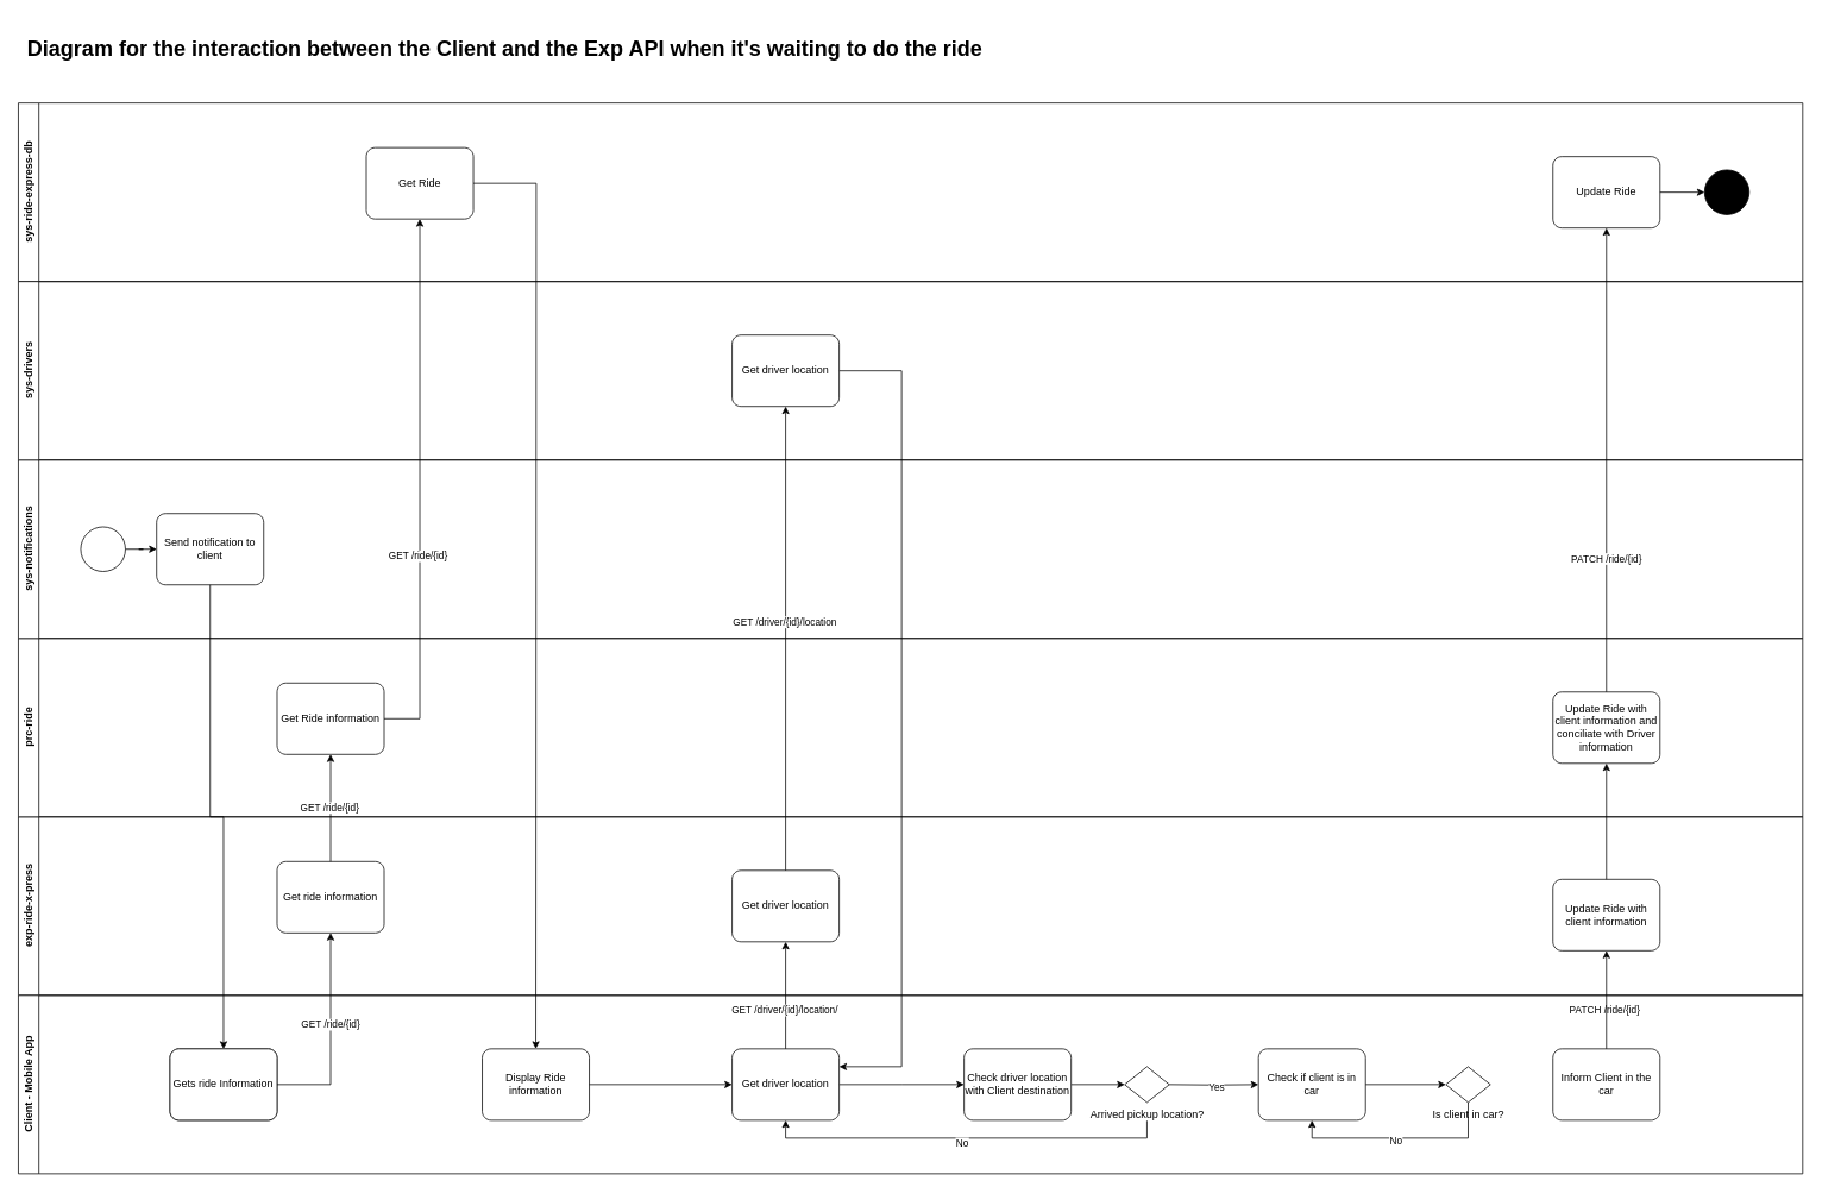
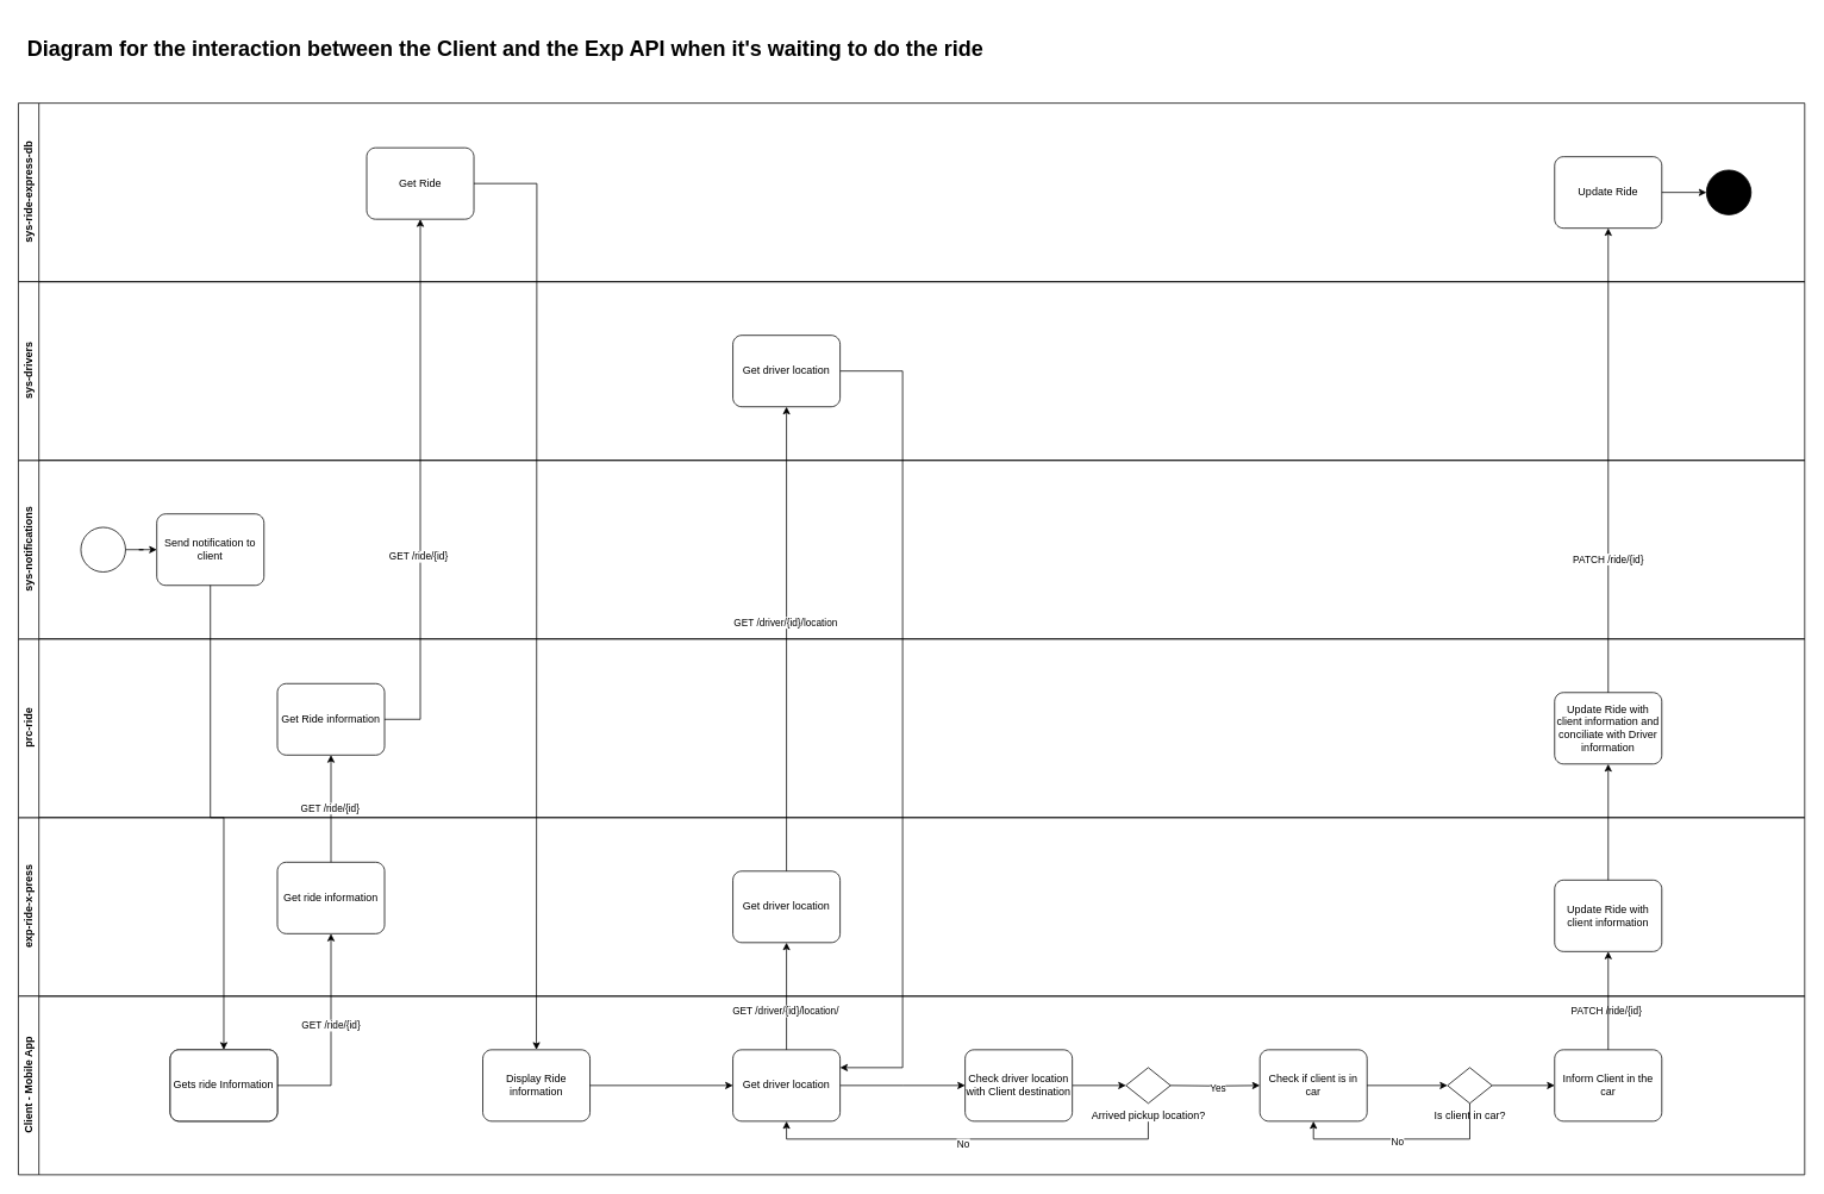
  <mxCell id="0" />
  <mxCell id="1" parent="0" />
  <mxCell id="2" value="exp-ride-x-press" style="swimlane;horizontal=0;whiteSpace=wrap;html=1;" parent="1" vertex="1"><mxGeometry y="915" width="2000" height="200" as="geometry" x="20" /></mxCell>
  <mxCell id="3" value="Client - Mobile App" style="swimlane;horizontal=0;whiteSpace=wrap;html=1;" parent="1" vertex="1"><mxGeometry y="1115" width="2000" height="200" as="geometry" x="20" /></mxCell>
  <mxCell id="4" value="Get Client Geo location" style="points=[[0.25,0,0],[0.5,0,0],[0.75,0,0],[1,0.25,0],[1,0.5,0],[1,0.75,0],[0.75,1,0],[0.5,1,0],[0.25,1,0],[0,0.75,0],[0,0.5,0],[0,0.25,0]];shape=mxgraph.bpmn.task;whiteSpace=wrap;rectStyle=rounded;size=10;html=1;container=1;expand=0;collapsible=0;taskMarker=abstract;" parent="3" vertex="1"><mxGeometry x="170" y="60" width="120" height="80" as="geometry" /></mxCell>
  <mxCell id="5" value="Display Ride information" style="points=[[0.25,0,0],[0.5,0,0],[0.75,0,0],[1,0.25,0],[1,0.5,0],[1,0.75,0],[0.75,1,0],[0.5,1,0],[0.25,1,0],[0,0.75,0],[0,0.5,0],[0,0.25,0]];shape=mxgraph.bpmn.task;whiteSpace=wrap;rectStyle=rounded;size=10;html=1;container=1;expand=0;collapsible=0;taskMarker=abstract;" parent="3" vertex="1"><mxGeometry x="520" y="60" width="120" height="80" as="geometry" /></mxCell>
  <mxCell id="6" style="edgeStyle=orthogonalEdgeStyle;rounded=0;orthogonalLoop=1;jettySize=auto;html=1;entryX=0.5;entryY=1;entryDx=0;entryDy=0;entryPerimeter=0;" parent="3" target="33" edge="1"><mxGeometry relative="1" as="geometry"><mxPoint x="1265" y="140" as="sourcePoint" /><mxPoint x="860" y="160" as="targetPoint" /><Array as="points"><mxPoint x="1265" y="160" /><mxPoint x="860" y="160" /></Array></mxGeometry></mxCell>
  <mxCell id="7" value="No" style="edgeLabel;html=1;align=center;verticalAlign=middle;resizable=0;points=[];" parent="6" vertex="1" connectable="0"><mxGeometry x="0.024" y="5" relative="1" as="geometry"><mxPoint as="offset" /></mxGeometry></mxCell>
  <mxCell id="8" value="prc-ride" style="swimlane;horizontal=0;whiteSpace=wrap;html=1;" parent="1" vertex="1"><mxGeometry y="715" width="2000" height="200" as="geometry" x="20" /></mxCell>
  <mxCell id="9" value="sys-notifications" style="swimlane;horizontal=0;whiteSpace=wrap;html=1;" parent="1" vertex="1"><mxGeometry y="515" width="2000" height="200" as="geometry" x="20" /></mxCell>
  <mxCell id="10" value="Send notification to client" style="points=[[0.25,0,0],[0.5,0,0],[0.75,0,0],[1,0.25,0],[1,0.5,0],[1,0.75,0],[0.75,1,0],[0.5,1,0],[0.25,1,0],[0,0.75,0],[0,0.5,0],[0,0.25,0]];shape=mxgraph.bpmn.task;whiteSpace=wrap;rectStyle=rounded;size=10;html=1;container=1;expand=0;collapsible=0;taskMarker=abstract;" parent="9" vertex="1"><mxGeometry x="155" y="60" width="120" height="80" as="geometry" /></mxCell>
  <mxCell id="11" value="" style="points=[[0.145,0.145,0],[0.5,0,0],[0.855,0.145,0],[1,0.5,0],[0.855,0.855,0],[0.5,1,0],[0.145,0.855,0],[0,0.5,0]];shape=mxgraph.bpmn.event;html=1;verticalLabelPosition=bottom;labelBackgroundColor=#ffffff;verticalAlign=top;align=center;perimeter=ellipsePerimeter;outlineConnect=0;aspect=fixed;outline=standard;symbol=general;" parent="9" vertex="1"><mxGeometry x="70" y="75" width="50" height="50" as="geometry" /></mxCell>
  <mxCell id="12" style="edgeStyle=orthogonalEdgeStyle;rounded=0;orthogonalLoop=1;jettySize=auto;html=1;entryX=0;entryY=0.5;entryDx=0;entryDy=0;entryPerimeter=0;" parent="9" source="11" target="10" edge="1"><mxGeometry relative="1" as="geometry" /></mxCell>
  <mxCell id="13" style="edgeStyle=orthogonalEdgeStyle;rounded=0;orthogonalLoop=1;jettySize=auto;html=1;" parent="1" edge="1"><mxGeometry relative="1" as="geometry"><mxPoint x="1970" y="820" as="sourcePoint" /><Array as="points"><mxPoint x="1970" y="460" /></Array></mxGeometry></mxCell>
  <mxCell id="14" value="sys-ride-express-db" style="swimlane;horizontal=0;whiteSpace=wrap;html=1;" parent="1" vertex="1"><mxGeometry y="115" width="2000" height="200" as="geometry" x="20" /></mxCell>
  <mxCell id="15" value="Get Ride" style="points=[[0.25,0,0],[0.5,0,0],[0.75,0,0],[1,0.25,0],[1,0.5,0],[1,0.75,0],[0.75,1,0],[0.5,1,0],[0.25,1,0],[0,0.75,0],[0,0.5,0],[0,0.25,0]];shape=mxgraph.bpmn.task;whiteSpace=wrap;rectStyle=rounded;size=10;html=1;container=1;expand=0;collapsible=0;taskMarker=abstract;" parent="14" vertex="1"><mxGeometry x="390" y="50" width="120" height="80" as="geometry" /></mxCell>
  <mxCell id="16" value="Update Ride" style="points=[[0.25,0,0],[0.5,0,0],[0.75,0,0],[1,0.25,0],[1,0.5,0],[1,0.75,0],[0.75,1,0],[0.5,1,0],[0.25,1,0],[0,0.75,0],[0,0.5,0],[0,0.25,0]];shape=mxgraph.bpmn.task;whiteSpace=wrap;rectStyle=rounded;size=10;html=1;container=1;expand=0;collapsible=0;taskMarker=abstract;" parent="14" vertex="1"><mxGeometry x="1720" y="60" width="120" height="80" as="geometry" /></mxCell>
  <mxCell id="17" value="" style="ellipse;whiteSpace=wrap;html=1;aspect=fixed;fillColor=#000000;" parent="14" vertex="1"><mxGeometry x="1890" y="75" width="50" height="50" as="geometry" /></mxCell>
  <mxCell id="18" style="edgeStyle=orthogonalEdgeStyle;rounded=0;orthogonalLoop=1;jettySize=auto;html=1;" parent="14" source="16" target="17" edge="1"><mxGeometry relative="1" as="geometry" /></mxCell>
  <mxCell id="19" value="Get ride information" style="points=[[0.25,0,0],[0.5,0,0],[0.75,0,0],[1,0.25,0],[1,0.5,0],[1,0.75,0],[0.75,1,0],[0.5,1,0],[0.25,1,0],[0,0.75,0],[0,0.5,0],[0,0.25,0]];shape=mxgraph.bpmn.task;whiteSpace=wrap;rectStyle=rounded;size=10;html=1;container=1;expand=0;collapsible=0;taskMarker=abstract;" parent="1" vertex="1"><mxGeometry x="310" y="965" width="120" height="80" as="geometry" /></mxCell>
  <mxCell id="20" value="Gets ride Information" style="points=[[0.25,0,0],[0.5,0,0],[0.75,0,0],[1,0.25,0],[1,0.5,0],[1,0.75,0],[0.75,1,0],[0.5,1,0],[0.25,1,0],[0,0.75,0],[0,0.5,0],[0,0.25,0]];shape=mxgraph.bpmn.task;whiteSpace=wrap;rectStyle=rounded;size=10;html=1;container=1;expand=0;collapsible=0;taskMarker=abstract;" parent="1" vertex="1"><mxGeometry x="190" y="1175" width="120" height="80" as="geometry" /></mxCell>
  <mxCell id="21" value="Get Ride information" style="points=[[0.25,0,0],[0.5,0,0],[0.75,0,0],[1,0.25,0],[1,0.5,0],[1,0.75,0],[0.75,1,0],[0.5,1,0],[0.25,1,0],[0,0.75,0],[0,0.5,0],[0,0.25,0]];shape=mxgraph.bpmn.task;whiteSpace=wrap;rectStyle=rounded;size=10;html=1;container=1;expand=0;collapsible=0;taskMarker=abstract;" parent="1" vertex="1"><mxGeometry x="310" y="765" width="120" height="80" as="geometry" /></mxCell>
  <mxCell id="22" style="edgeStyle=orthogonalEdgeStyle;rounded=0;orthogonalLoop=1;jettySize=auto;html=1;exitX=1;exitY=0.5;exitDx=0;exitDy=0;exitPerimeter=0;" parent="1" source="21" target="15" edge="1"><mxGeometry relative="1" as="geometry"><mxPoint x="910" y="765" as="sourcePoint" /></mxGeometry></mxCell>
  <mxCell id="23" value="GET /ride/{id}" style="edgeLabel;html=1;align=center;verticalAlign=middle;resizable=0;points=[];" parent="22" vertex="1" connectable="0"><mxGeometry x="-0.258" y="3" relative="1" as="geometry"><mxPoint as="offset" /></mxGeometry></mxCell>
  <mxCell id="24" style="edgeStyle=orthogonalEdgeStyle;rounded=0;orthogonalLoop=1;jettySize=auto;html=1;entryX=0.5;entryY=0;entryDx=0;entryDy=0;entryPerimeter=0;" parent="1" source="15" edge="1"><mxGeometry relative="1" as="geometry"><mxPoint x="600" y="1175" as="targetPoint" /></mxGeometry></mxCell>
  <mxCell id="25" style="edgeStyle=orthogonalEdgeStyle;rounded=0;orthogonalLoop=1;jettySize=auto;html=1;" parent="1" source="20" edge="1"><mxGeometry relative="1" as="geometry"><mxPoint x="370" y="1045" as="targetPoint" /><Array as="points"><mxPoint x="370" y="1215" /></Array></mxGeometry></mxCell>
  <mxCell id="26" value="GET /ride/{id}" style="edgeLabel;html=1;align=center;verticalAlign=middle;resizable=0;points=[];" parent="25" vertex="1" connectable="0"><mxGeometry x="0.113" y="1" relative="1" as="geometry"><mxPoint as="offset" /></mxGeometry></mxCell>
  <mxCell id="27" value="" style="edgeStyle=orthogonalEdgeStyle;rounded=0;orthogonalLoop=1;jettySize=auto;html=1;" parent="1" source="19" target="21" edge="1"><mxGeometry relative="1" as="geometry" /></mxCell>
  <mxCell id="28" value="GET /ride/{id}" style="edgeLabel;html=1;align=center;verticalAlign=middle;resizable=0;points=[];" parent="27" vertex="1" connectable="0"><mxGeometry x="0.013" y="2" relative="1" as="geometry"><mxPoint as="offset" /></mxGeometry></mxCell>
  <mxCell id="29" style="edgeStyle=orthogonalEdgeStyle;rounded=0;orthogonalLoop=1;jettySize=auto;html=1;" parent="1" source="10" target="20" edge="1"><mxGeometry relative="1" as="geometry" /></mxCell>
  <mxCell id="30" value="Get driver location" style="points=[[0.25,0,0],[0.5,0,0],[0.75,0,0],[1,0.25,0],[1,0.5,0],[1,0.75,0],[0.75,1,0],[0.5,1,0],[0.25,1,0],[0,0.75,0],[0,0.5,0],[0,0.25,0]];shape=mxgraph.bpmn.task;whiteSpace=wrap;rectStyle=rounded;size=10;html=1;container=1;expand=0;collapsible=0;taskMarker=abstract;" parent="1" vertex="1"><mxGeometry x="820" y="975" width="120" height="80" as="geometry" /></mxCell>
  <mxCell id="31" value="" style="edgeStyle=orthogonalEdgeStyle;rounded=0;orthogonalLoop=1;jettySize=auto;html=1;" parent="1" source="5" target="33" edge="1"><mxGeometry relative="1" as="geometry"><mxPoint x="720" y="1215" as="sourcePoint" /><mxPoint x="1190" y="835" as="targetPoint" /></mxGeometry></mxCell>
  <mxCell id="32" value="" style="edgeStyle=orthogonalEdgeStyle;rounded=0;orthogonalLoop=1;jettySize=auto;html=1;" parent="1" source="33" edge="1"><mxGeometry relative="1" as="geometry"><mxPoint x="1080" y="1215" as="targetPoint" /></mxGeometry></mxCell>
  <mxCell id="33" value="Get driver location" style="points=[[0.25,0,0],[0.5,0,0],[0.75,0,0],[1,0.25,0],[1,0.5,0],[1,0.75,0],[0.75,1,0],[0.5,1,0],[0.25,1,0],[0,0.75,0],[0,0.5,0],[0,0.25,0]];shape=mxgraph.bpmn.task;whiteSpace=wrap;rectStyle=rounded;size=10;html=1;container=1;expand=0;collapsible=0;taskMarker=abstract;" parent="1" vertex="1"><mxGeometry x="820" y="1175" width="120" height="80" as="geometry" /></mxCell>
  <mxCell id="34" style="edgeStyle=orthogonalEdgeStyle;rounded=0;orthogonalLoop=1;jettySize=auto;html=1;entryX=0.5;entryY=1;entryDx=0;entryDy=0;entryPerimeter=0;" parent="1" source="33" target="30" edge="1"><mxGeometry relative="1" as="geometry" /></mxCell>
  <mxCell id="35" value="GET /driver/{id}/location/" style="edgeLabel;html=1;align=center;verticalAlign=middle;resizable=0;points=[];" parent="34" vertex="1" connectable="0"><mxGeometry x="-0.267" y="2" relative="1" as="geometry"><mxPoint as="offset" /></mxGeometry></mxCell>
  <mxCell id="36" style="edgeStyle=orthogonalEdgeStyle;rounded=0;orthogonalLoop=1;jettySize=auto;html=1;" parent="1" source="30" target="60" edge="1"><mxGeometry relative="1" as="geometry" /></mxCell>
  <mxCell id="37" value="GET /driver/{id}/location" style="edgeLabel;html=1;align=center;verticalAlign=middle;resizable=0;points=[];" parent="36" vertex="1" connectable="0"><mxGeometry x="0.073" y="2" relative="1" as="geometry"><mxPoint as="offset" /></mxGeometry></mxCell>
  <mxCell id="38" style="edgeStyle=orthogonalEdgeStyle;rounded=0;orthogonalLoop=1;jettySize=auto;html=1;" parent="1" source="60" edge="1"><mxGeometry relative="1" as="geometry"><mxPoint x="940" y="1195" as="targetPoint" /><Array as="points"><mxPoint x="1010" y="415" /><mxPoint x="1010" y="1195" /></Array></mxGeometry></mxCell>
  <mxCell id="39" style="edgeStyle=orthogonalEdgeStyle;rounded=0;orthogonalLoop=1;jettySize=auto;html=1;" parent="1" source="40" target="41" edge="1"><mxGeometry relative="1" as="geometry" /></mxCell>
  <mxCell id="40" value="Check driver location with Client destination" style="points=[[0.25,0,0],[0.5,0,0],[0.75,0,0],[1,0.25,0],[1,0.5,0],[1,0.75,0],[0.75,1,0],[0.5,1,0],[0.25,1,0],[0,0.75,0],[0,0.5,0],[0,0.25,0]];shape=mxgraph.bpmn.task;whiteSpace=wrap;rectStyle=rounded;size=10;html=1;container=1;expand=0;collapsible=0;taskMarker=abstract;" parent="1" vertex="1"><mxGeometry x="1080" y="1175" width="120" height="80" as="geometry" /></mxCell>
  <mxCell id="41" value="Arrived pickup location?" style="points=[[0.25,0.25,0],[0.5,0,0],[0.75,0.25,0],[1,0.5,0],[0.75,0.75,0],[0.5,1,0],[0.25,0.75,0],[0,0.5,0]];shape=mxgraph.bpmn.gateway2;html=1;verticalLabelPosition=bottom;labelBackgroundColor=#ffffff;verticalAlign=top;align=center;perimeter=rhombusPerimeter;outlineConnect=0;outline=none;symbol=none;" parent="1" vertex="1"><mxGeometry x="1260" y="1195" width="50" height="40" as="geometry" /></mxCell>
  <mxCell id="42" value="Check if client is in car" style="points=[[0.25,0,0],[0.5,0,0],[0.75,0,0],[1,0.25,0],[1,0.5,0],[1,0.75,0],[0.75,1,0],[0.5,1,0],[0.25,1,0],[0,0.75,0],[0,0.5,0],[0,0.25,0]];shape=mxgraph.bpmn.task;whiteSpace=wrap;rectStyle=rounded;size=10;html=1;container=1;expand=0;collapsible=0;taskMarker=abstract;" parent="1" vertex="1"><mxGeometry x="1410" y="1175" width="120" height="80" as="geometry" /></mxCell>
  <mxCell id="43" style="edgeStyle=orthogonalEdgeStyle;rounded=0;orthogonalLoop=1;jettySize=auto;html=1;entryX=0;entryY=0.5;entryDx=0;entryDy=0;entryPerimeter=0;" parent="1" target="42" edge="1"><mxGeometry relative="1" as="geometry"><mxPoint x="1310" y="1215" as="sourcePoint" /></mxGeometry></mxCell>
  <mxCell id="44" value="Yes" style="edgeLabel;html=1;align=center;verticalAlign=middle;resizable=0;points=[];" parent="43" vertex="1" connectable="0"><mxGeometry x="0.05" y="-3" relative="1" as="geometry"><mxPoint as="offset" /></mxGeometry></mxCell>
+ <mxCell id="45" style="edgeStyle=orthogonalEdgeStyle;rounded=0;orthogonalLoop=1;jettySize=auto;html=1;" parent="1" source="46" target="50" edge="1"><mxGeometry relative="1" as="geometry" /></mxCell>
  <mxCell id="46" value="Is client in car?" style="points=[[0.25,0.25,0],[0.5,0,0],[0.75,0.25,0],[1,0.5,0],[0.75,0.75,0],[0.5,1,0],[0.25,0.75,0],[0,0.5,0]];shape=mxgraph.bpmn.gateway2;html=1;verticalLabelPosition=bottom;labelBackgroundColor=#ffffff;verticalAlign=top;align=center;perimeter=rhombusPerimeter;outlineConnect=0;outline=none;symbol=none;" parent="1" vertex="1"><mxGeometry x="1620" y="1195" width="50" height="40" as="geometry" /></mxCell>
  <mxCell id="47" style="edgeStyle=orthogonalEdgeStyle;rounded=0;orthogonalLoop=1;jettySize=auto;html=1;entryX=0;entryY=0.5;entryDx=0;entryDy=0;entryPerimeter=0;" parent="1" source="42" target="46" edge="1"><mxGeometry relative="1" as="geometry" /></mxCell>
  <mxCell id="48" style="edgeStyle=orthogonalEdgeStyle;rounded=0;orthogonalLoop=1;jettySize=auto;html=1;exitX=0.5;exitY=1;exitDx=0;exitDy=0;exitPerimeter=0;entryX=0.5;entryY=1;entryDx=0;entryDy=0;entryPerimeter=0;" parent="1" source="46" target="42" edge="1"><mxGeometry relative="1" as="geometry" /></mxCell>
  <mxCell id="49" value="No" style="edgeLabel;html=1;align=center;verticalAlign=middle;resizable=0;points=[];" parent="48" vertex="1" connectable="0"><mxGeometry x="0.038" y="3" relative="1" as="geometry"><mxPoint as="offset" /></mxGeometry></mxCell>
  <mxCell id="50" value="Inform Client in the car" style="points=[[0.25,0,0],[0.5,0,0],[0.75,0,0],[1,0.25,0],[1,0.5,0],[1,0.75,0],[0.75,1,0],[0.5,1,0],[0.25,1,0],[0,0.75,0],[0,0.5,0],[0,0.25,0]];shape=mxgraph.bpmn.task;whiteSpace=wrap;rectStyle=rounded;size=10;html=1;container=1;expand=0;collapsible=0;taskMarker=abstract;" parent="1" vertex="1"><mxGeometry x="1740" y="1175" width="120" height="80" as="geometry" /></mxCell>
  <mxCell id="51" value="Update Ride with client information" style="points=[[0.25,0,0],[0.5,0,0],[0.75,0,0],[1,0.25,0],[1,0.5,0],[1,0.75,0],[0.75,1,0],[0.5,1,0],[0.25,1,0],[0,0.75,0],[0,0.5,0],[0,0.25,0]];shape=mxgraph.bpmn.task;whiteSpace=wrap;rectStyle=rounded;size=10;html=1;container=1;expand=0;collapsible=0;taskMarker=abstract;" parent="1" vertex="1"><mxGeometry x="1740" y="985" width="120" height="80" as="geometry" /></mxCell>
  <mxCell id="52" value="Update Ride with client information and conciliate with Driver information" style="points=[[0.25,0,0],[0.5,0,0],[0.75,0,0],[1,0.25,0],[1,0.5,0],[1,0.75,0],[0.75,1,0],[0.5,1,0],[0.25,1,0],[0,0.75,0],[0,0.5,0],[0,0.25,0]];shape=mxgraph.bpmn.task;whiteSpace=wrap;rectStyle=rounded;size=10;html=1;container=1;expand=0;collapsible=0;taskMarker=abstract;" parent="1" vertex="1"><mxGeometry x="1740" y="775" width="120" height="80" as="geometry" /></mxCell>
  <mxCell id="53" value="PATCH /ride/{id}" style="edgeLabel;html=1;align=center;verticalAlign=middle;resizable=0;points=[];" parent="1" vertex="1" connectable="0"><mxGeometry x="1797" y="1131" as="geometry" /></mxCell>
  <mxCell id="54" style="edgeStyle=orthogonalEdgeStyle;rounded=0;orthogonalLoop=1;jettySize=auto;html=1;entryX=0.5;entryY=1;entryDx=0;entryDy=0;entryPerimeter=0;" parent="1" source="51" target="52" edge="1"><mxGeometry relative="1" as="geometry" /></mxCell>
  <mxCell id="55" style="edgeStyle=orthogonalEdgeStyle;rounded=0;orthogonalLoop=1;jettySize=auto;html=1;entryX=0.5;entryY=1;entryDx=0;entryDy=0;entryPerimeter=0;" parent="1" source="52" target="16" edge="1"><mxGeometry relative="1" as="geometry" /></mxCell>
  <mxCell id="56" value="PATCH /ride/{id}" style="edgeLabel;html=1;align=center;verticalAlign=middle;resizable=0;points=[];" parent="55" vertex="1" connectable="0"><mxGeometry x="-0.423" y="1" relative="1" as="geometry"><mxPoint as="offset" /></mxGeometry></mxCell>
  <mxCell id="57" style="edgeStyle=orthogonalEdgeStyle;rounded=0;orthogonalLoop=1;jettySize=auto;html=1;entryX=0.5;entryY=1;entryDx=0;entryDy=0;entryPerimeter=0;" parent="1" source="50" target="51" edge="1"><mxGeometry relative="1" as="geometry" /></mxCell>
  <mxCell id="58" value="&lt;h1&gt;Diagram for the interaction between the Client and the Exp API when it's waiting to do the ride&lt;/h1&gt;" style="text;html=1;align=center;verticalAlign=middle;resizable=0;points=[];autosize=1;strokeColor=none;fillColor=none;" parent="1" vertex="1"><mxGeometry y="20" width="1090" height="70" as="geometry" x="20" /></mxCell>
  <mxCell id="59" value="sys-drivers" style="swimlane;horizontal=0;whiteSpace=wrap;html=1;" parent="1" vertex="1"><mxGeometry y="315" width="2000" height="200" as="geometry" x="20" /></mxCell>
  <mxCell id="60" value="Get driver location" style="points=[[0.25,0,0],[0.5,0,0],[0.75,0,0],[1,0.25,0],[1,0.5,0],[1,0.75,0],[0.75,1,0],[0.5,1,0],[0.25,1,0],[0,0.75,0],[0,0.5,0],[0,0.25,0]];shape=mxgraph.bpmn.task;whiteSpace=wrap;rectStyle=rounded;size=10;html=1;container=1;expand=0;collapsible=0;taskMarker=abstract;" parent="59" vertex="1"><mxGeometry x="800" y="60" width="120" height="80" as="geometry" /></mxCell>
